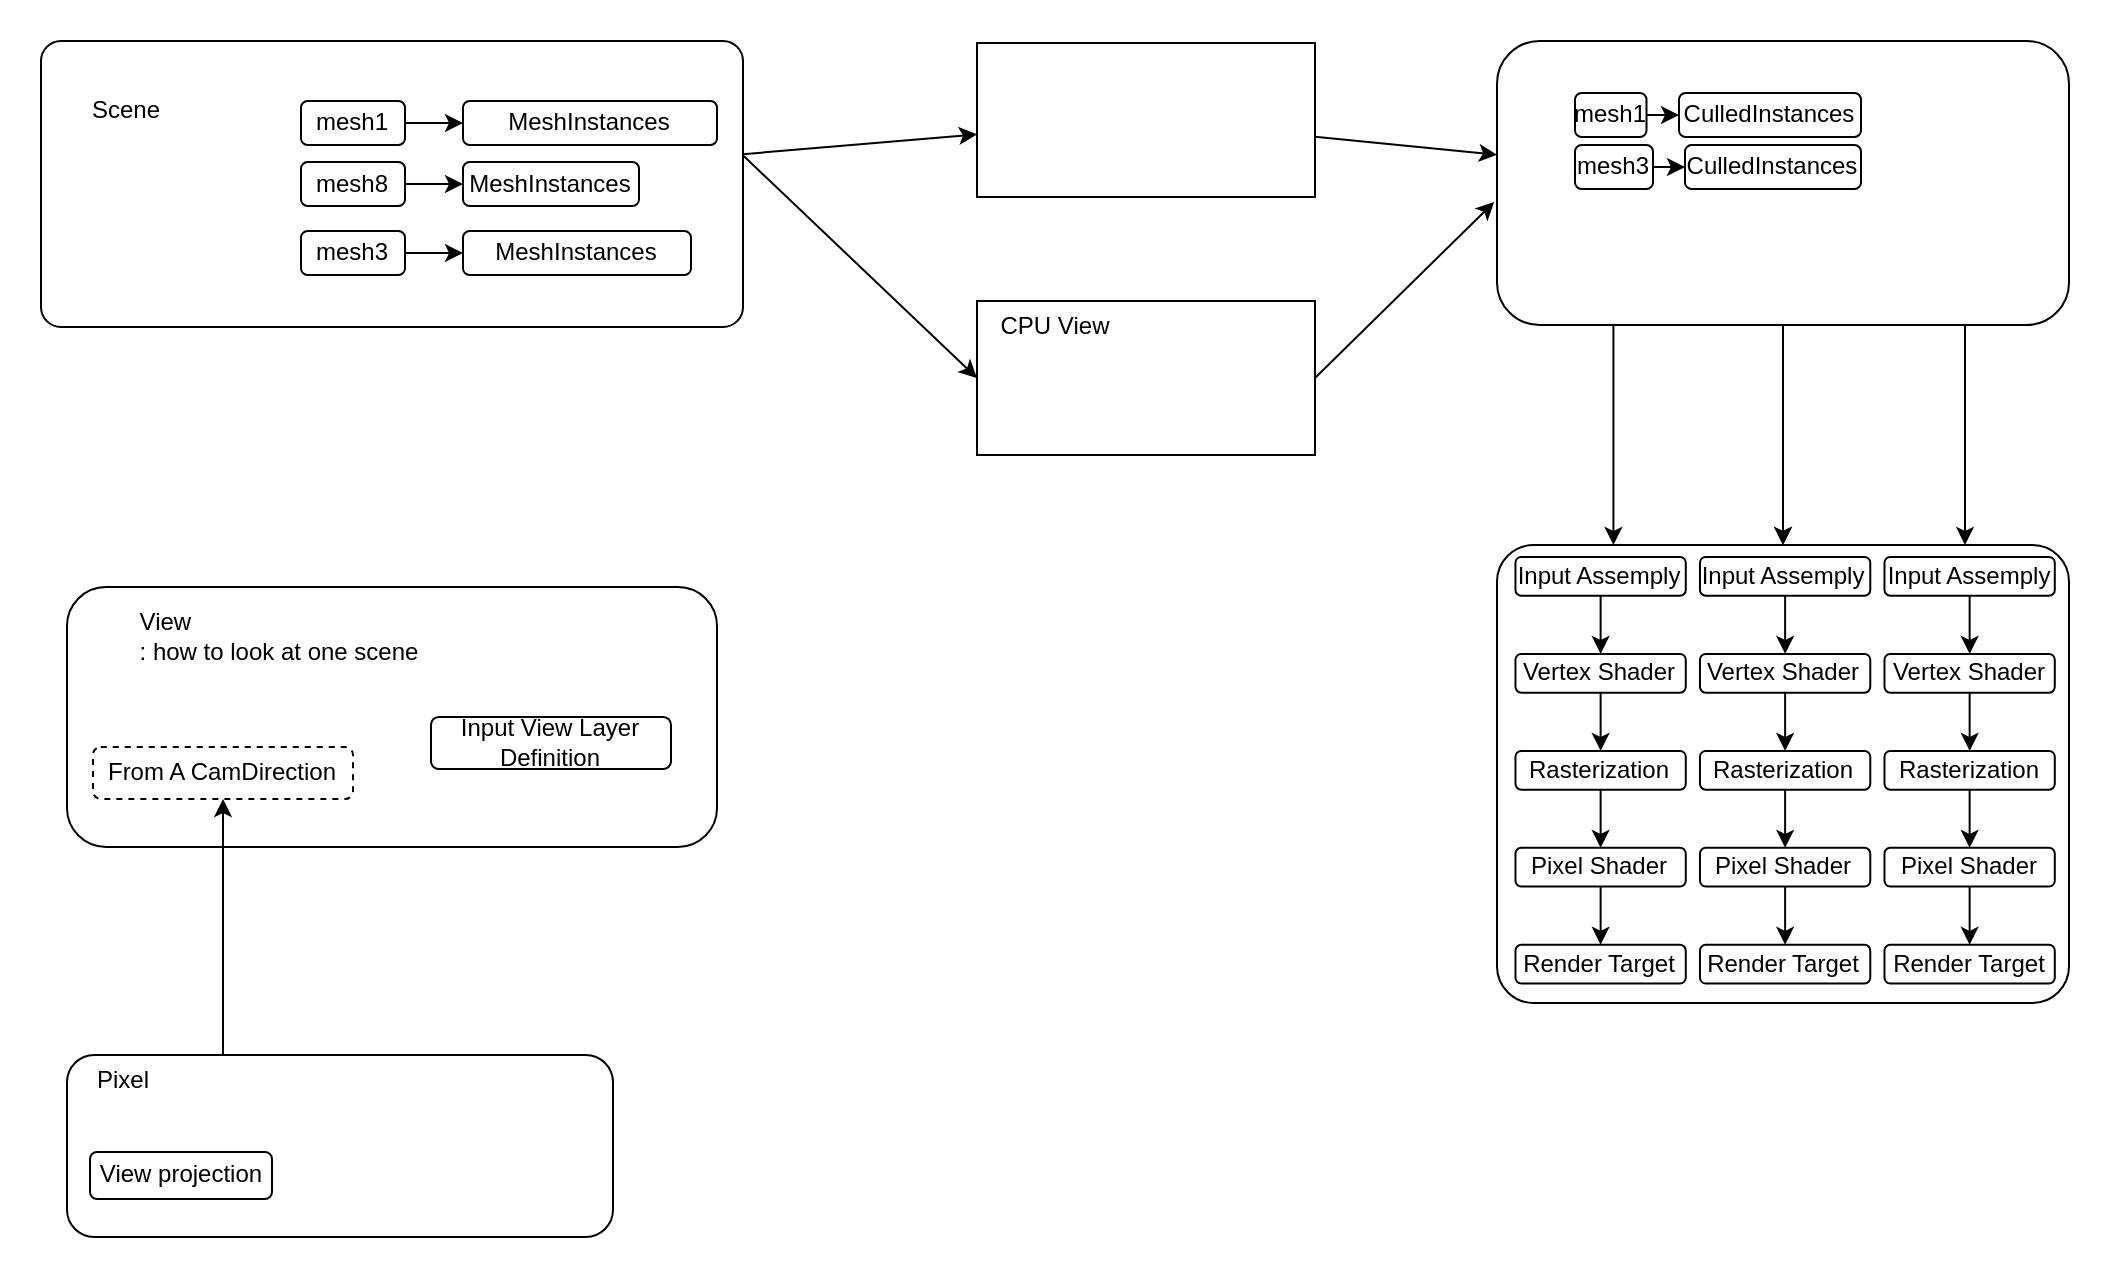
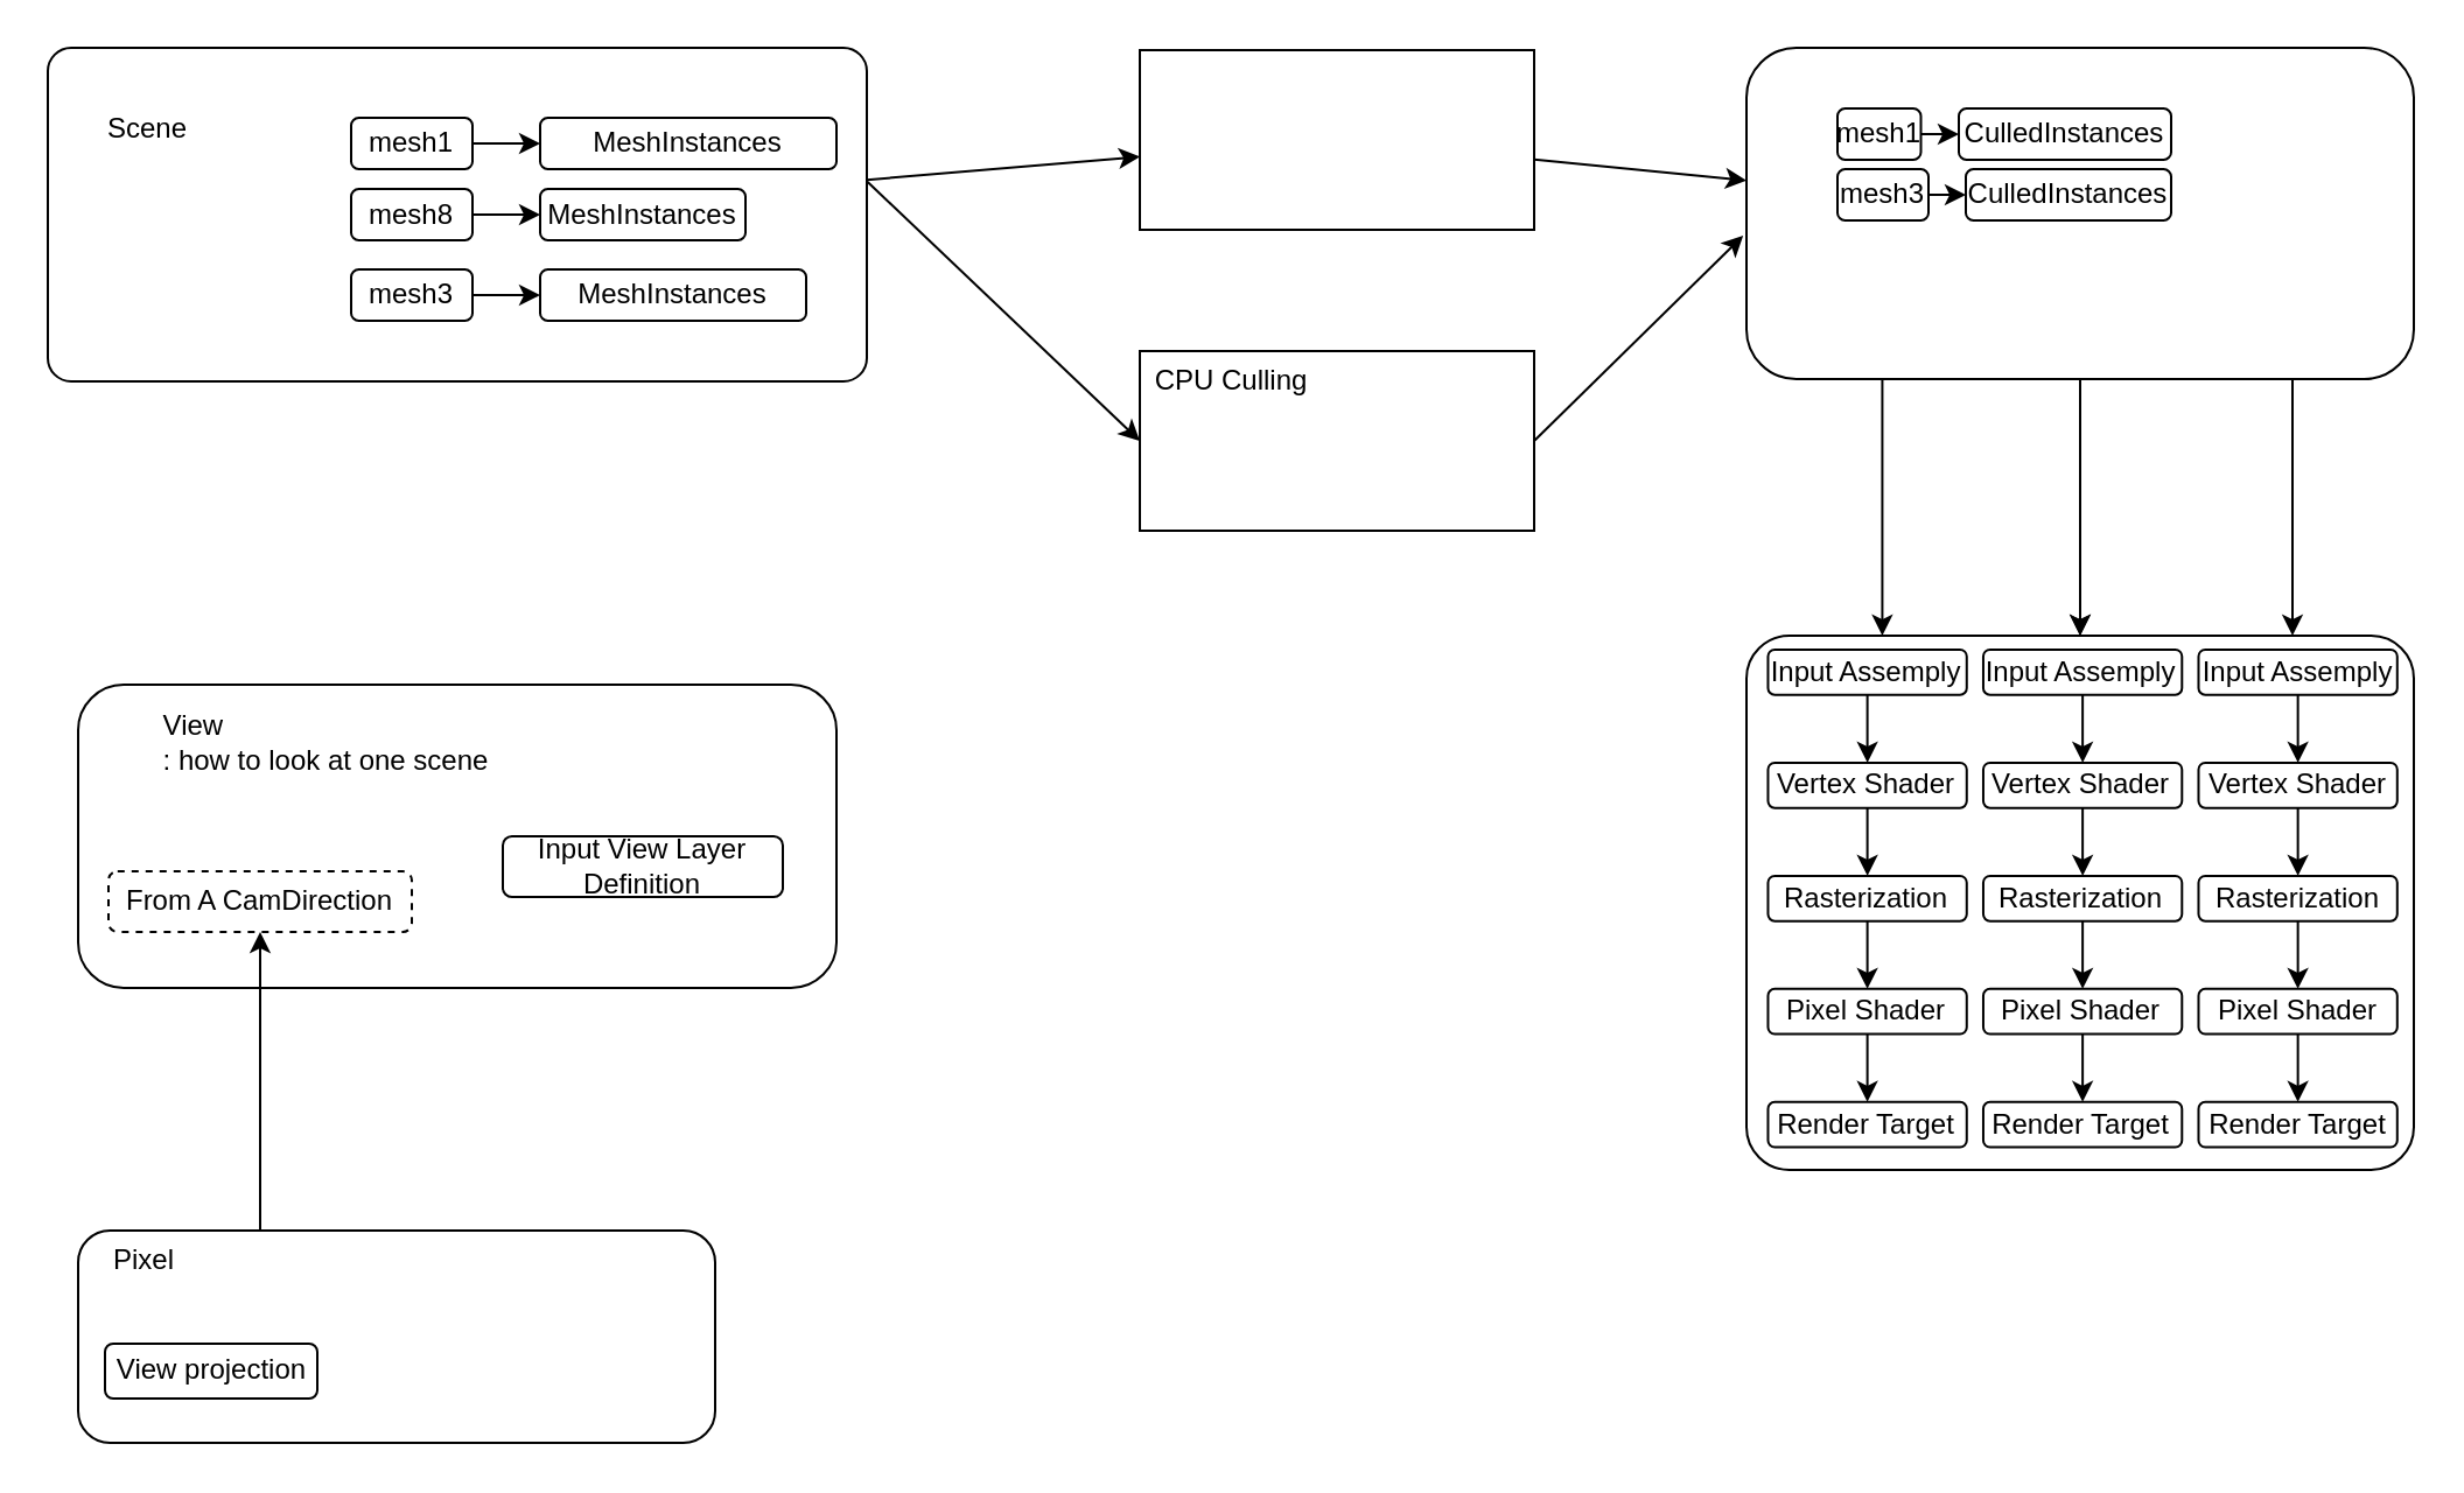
  <mxCell id="0" />
  <mxCell id="1" parent="0" />
  <mxCell id="2" value="" style="edgeStyle=none;rounded=1;html=1;" edge="1" parent="1" source="3" target="34"><mxGeometry relative="1" as="geometry" /></mxCell>
  <mxCell id="3" value="" style="rounded=1;whiteSpace=wrap;html=1;fillColor=none;arcSize=7;" vertex="1" parent="1"><mxGeometry x="20" y="20" width="351" height="143" as="geometry" /></mxCell>
  <mxCell id="4" value="Scene" style="text;html=1;strokeColor=none;fillColor=none;align=center;verticalAlign=middle;whiteSpace=wrap;rounded=1;" vertex="1" parent="1"><mxGeometry x="33" y="40" width="60" height="30" as="geometry" /></mxCell>
  <mxCell id="5" value="" style="rounded=1;whiteSpace=wrap;html=1;fillColor=default;" vertex="1" parent="1"><mxGeometry x="33" y="293" width="325" height="130" as="geometry" /></mxCell>
  <mxCell id="6" value="&lt;div style=&quot;text-align: left&quot;&gt;&lt;span&gt;View&lt;/span&gt;&lt;/div&gt;&lt;div style=&quot;text-align: left&quot;&gt;&lt;span&gt;: how to look at one scene&lt;/span&gt;&lt;/div&gt;" style="text;html=1;align=center;verticalAlign=middle;resizable=0;points=[];autosize=1;strokeColor=none;fillColor=none;rounded=1;" vertex="1" parent="1"><mxGeometry x="61" y="298" width="156" height="39" as="geometry" /></mxCell>
  <mxCell id="7" value="" style="rounded=1;whiteSpace=wrap;html=1;fillColor=default;" vertex="1" parent="1"><mxGeometry x="33" y="527" width="273" height="91" as="geometry" /></mxCell>
  <mxCell id="8" value="Pixel" style="text;html=1;align=center;verticalAlign=middle;resizable=0;points=[];autosize=1;strokeColor=none;fillColor=none;rounded=1;" vertex="1" parent="1"><mxGeometry x="28" y="527" width="65" height="26" as="geometry" /></mxCell>
  <mxCell id="9" value="View projection" style="rounded=1;whiteSpace=wrap;html=1;fillColor=default;" vertex="1" parent="1"><mxGeometry x="44.5" y="575.5" width="91" height="23.5" as="geometry" /></mxCell>
  <mxCell id="10" value="From A CamDirection" style="rounded=1;whiteSpace=wrap;html=1;fillColor=default;dashed=1;" vertex="1" parent="1"><mxGeometry x="46" y="373" width="130" height="26" as="geometry" /></mxCell>
  <mxCell id="11" value="" style="endArrow=classic;html=1;entryX=0.5;entryY=1;entryDx=0;entryDy=0;rounded=1;" edge="1" parent="1" target="10"><mxGeometry width="50" height="50" relative="1" as="geometry"><mxPoint x="111" y="527" as="sourcePoint" /><mxPoint x="148" y="475" as="targetPoint" /></mxGeometry></mxCell>
  <mxCell id="12" value="&lt;div&gt;&lt;span&gt;Input View Layer&lt;/span&gt;&lt;/div&gt;&lt;div&gt;&lt;span&gt;Definition&lt;/span&gt;&lt;/div&gt;" style="rounded=1;whiteSpace=wrap;html=1;fillColor=default;align=center;" vertex="1" parent="1"><mxGeometry x="215" y="358" width="120" height="26" as="geometry" /></mxCell>
  <mxCell id="13" value="MeshInstances" style="rounded=1;whiteSpace=wrap;html=1;fillColor=default;" vertex="1" parent="1"><mxGeometry x="231" y="80.5" width="88" height="22" as="geometry" /></mxCell>
  <mxCell id="14" value="MeshInstances" style="rounded=1;whiteSpace=wrap;html=1;fillColor=default;" vertex="1" parent="1"><mxGeometry x="231" y="115" width="114" height="22" as="geometry" /></mxCell>
  <mxCell id="15" value="" style="edgeStyle=none;html=1;rounded=1;" edge="1" parent="1" source="16" target="13"><mxGeometry relative="1" as="geometry" /></mxCell>
  <mxCell id="16" value="mesh8" style="rounded=1;whiteSpace=wrap;html=1;fillColor=default;" vertex="1" parent="1"><mxGeometry x="150" y="80.5" width="52" height="22" as="geometry" /></mxCell>
  <mxCell id="17" value="" style="edgeStyle=none;html=1;rounded=1;" edge="1" parent="1" source="18" target="14"><mxGeometry relative="1" as="geometry" /></mxCell>
  <mxCell id="18" value="mesh3" style="rounded=1;whiteSpace=wrap;html=1;fillColor=default;" vertex="1" parent="1"><mxGeometry x="150" y="115" width="52" height="22" as="geometry" /></mxCell>
  <mxCell id="19" value="" style="edgeStyle=none;rounded=1;html=1;" edge="1" parent="1" source="21" target="66"><mxGeometry relative="1" as="geometry" /></mxCell>
  <mxCell id="20" value="" style="edgeStyle=none;rounded=1;html=1;" edge="1" parent="1" source="21" target="66"><mxGeometry relative="1" as="geometry" /></mxCell>
  <mxCell id="21" value="" style="rounded=1;whiteSpace=wrap;html=1;fillColor=none;" vertex="1" parent="1"><mxGeometry x="748" y="20" width="286" height="142" as="geometry" /></mxCell>
  <mxCell id="22" value="" style="group;rounded=1;" vertex="1" connectable="0" parent="1"><mxGeometry x="150" y="50" width="208" height="22" as="geometry" /></mxCell>
  <mxCell id="23" value="MeshInstances" style="rounded=1;whiteSpace=wrap;html=1;fillColor=default;" vertex="1" parent="22"><mxGeometry x="81" width="127" height="22" as="geometry" /></mxCell>
  <mxCell id="24" style="edgeStyle=none;html=1;exitX=1;exitY=0.5;exitDx=0;exitDy=0;entryX=0;entryY=0.5;entryDx=0;entryDy=0;rounded=1;" edge="1" parent="22" source="25" target="23"><mxGeometry relative="1" as="geometry" /></mxCell>
  <mxCell id="25" value="mesh1" style="rounded=1;whiteSpace=wrap;html=1;fillColor=default;" vertex="1" parent="22"><mxGeometry width="52" height="22" as="geometry" /></mxCell>
  <mxCell id="26" value="" style="group;rounded=1;" vertex="1" connectable="0" parent="1"><mxGeometry x="787" y="46" width="143" height="22" as="geometry" /></mxCell>
  <mxCell id="27" value="CulledInstances" style="rounded=1;whiteSpace=wrap;html=1;fillColor=default;" vertex="1" parent="26"><mxGeometry x="52" width="91" height="22" as="geometry" /></mxCell>
  <mxCell id="28" style="edgeStyle=none;html=1;exitX=1;exitY=0.5;exitDx=0;exitDy=0;entryX=0;entryY=0.5;entryDx=0;entryDy=0;rounded=1;" edge="1" parent="26" source="29" target="27"><mxGeometry relative="1" as="geometry" /></mxCell>
  <mxCell id="29" value="mesh1" style="rounded=1;whiteSpace=wrap;html=1;fillColor=default;" vertex="1" parent="26"><mxGeometry width="35.75" height="22" as="geometry" /></mxCell>
  <mxCell id="30" value="CulledInstances" style="rounded=1;whiteSpace=wrap;html=1;fillColor=default;" vertex="1" parent="1"><mxGeometry x="842" y="72" width="88" height="22" as="geometry" /></mxCell>
  <mxCell id="31" value="" style="edgeStyle=none;html=1;rounded=1;" edge="1" parent="1" source="32" target="30"><mxGeometry relative="1" as="geometry" /></mxCell>
  <mxCell id="32" value="mesh3" style="rounded=1;whiteSpace=wrap;html=1;fillColor=default;" vertex="1" parent="1"><mxGeometry x="787" y="72" width="39" height="22" as="geometry" /></mxCell>
  <mxCell id="33" value="" style="edgeStyle=none;rounded=1;html=1;" edge="1" parent="1" source="34" target="21"><mxGeometry relative="1" as="geometry" /></mxCell>
  <mxCell id="34" value="" style="rounded=1;whiteSpace=wrap;html=1;fillColor=none;arcSize=0;" vertex="1" parent="1"><mxGeometry x="488" y="21" width="169" height="77" as="geometry" /></mxCell>
  <mxCell id="35" value="" style="group" vertex="1" connectable="0" parent="1"><mxGeometry x="748" y="272" width="286" height="229" as="geometry" /></mxCell>
  <mxCell id="36" value="" style="group;rounded=1;" vertex="1" connectable="0" parent="35"><mxGeometry x="9.226" y="5.967" width="85.161" height="213.336" as="geometry" /></mxCell>
  <mxCell id="37" value="Input Assemply" style="rounded=1;whiteSpace=wrap;html=1;" vertex="1" parent="36"><mxGeometry width="85.161" height="19.394" as="geometry" /></mxCell>
  <mxCell id="38" value="Vertex Shader" style="rounded=1;whiteSpace=wrap;html=1;" vertex="1" parent="36"><mxGeometry y="48.485" width="85.161" height="19.394" as="geometry" /></mxCell>
  <mxCell id="39" style="edgeStyle=none;html=1;exitX=0.5;exitY=1;exitDx=0;exitDy=0;entryX=0.5;entryY=0;entryDx=0;entryDy=0;rounded=1;" edge="1" parent="36" source="37" target="38"><mxGeometry relative="1" as="geometry" /></mxCell>
  <mxCell id="40" value="Rasterization" style="rounded=1;whiteSpace=wrap;html=1;" vertex="1" parent="36"><mxGeometry y="96.971" width="85.161" height="19.394" as="geometry" /></mxCell>
  <mxCell id="41" style="edgeStyle=none;html=1;exitX=0.5;exitY=1;exitDx=0;exitDy=0;rounded=1;" edge="1" parent="36" source="38" target="40"><mxGeometry relative="1" as="geometry" /></mxCell>
  <mxCell id="42" value="Pixel Shader" style="rounded=1;whiteSpace=wrap;html=1;" vertex="1" parent="36"><mxGeometry y="145.456" width="85.161" height="19.394" as="geometry" /></mxCell>
  <mxCell id="43" style="edgeStyle=none;html=1;exitX=0.5;exitY=1;exitDx=0;exitDy=0;entryX=0.5;entryY=0;entryDx=0;entryDy=0;rounded=1;" edge="1" parent="36" source="40" target="42"><mxGeometry relative="1" as="geometry" /></mxCell>
  <mxCell id="44" value="Render Target" style="rounded=1;whiteSpace=wrap;html=1;" vertex="1" parent="36"><mxGeometry y="193.941" width="85.161" height="19.394" as="geometry" /></mxCell>
  <mxCell id="45" style="edgeStyle=none;html=1;exitX=0.5;exitY=1;exitDx=0;exitDy=0;entryX=0.5;entryY=0;entryDx=0;entryDy=0;rounded=1;" edge="1" parent="36" source="42" target="44"><mxGeometry relative="1" as="geometry" /></mxCell>
  <mxCell id="46" value="" style="group;rounded=1;" vertex="1" connectable="0" parent="35"><mxGeometry x="101.484" y="5.967" width="85.161" height="213.336" as="geometry" /></mxCell>
  <mxCell id="47" value="Input Assemply" style="rounded=1;whiteSpace=wrap;html=1;" vertex="1" parent="46"><mxGeometry width="85.161" height="19.394" as="geometry" /></mxCell>
  <mxCell id="48" value="Vertex Shader" style="rounded=1;whiteSpace=wrap;html=1;" vertex="1" parent="46"><mxGeometry y="48.485" width="85.161" height="19.394" as="geometry" /></mxCell>
  <mxCell id="49" style="edgeStyle=none;html=1;exitX=0.5;exitY=1;exitDx=0;exitDy=0;entryX=0.5;entryY=0;entryDx=0;entryDy=0;rounded=1;" edge="1" parent="46" source="47" target="48"><mxGeometry relative="1" as="geometry" /></mxCell>
  <mxCell id="50" value="Rasterization" style="rounded=1;whiteSpace=wrap;html=1;" vertex="1" parent="46"><mxGeometry y="96.971" width="85.161" height="19.394" as="geometry" /></mxCell>
  <mxCell id="51" style="edgeStyle=none;html=1;exitX=0.5;exitY=1;exitDx=0;exitDy=0;rounded=1;" edge="1" parent="46" source="48" target="50"><mxGeometry relative="1" as="geometry" /></mxCell>
  <mxCell id="52" value="Pixel Shader" style="rounded=1;whiteSpace=wrap;html=1;" vertex="1" parent="46"><mxGeometry y="145.456" width="85.161" height="19.394" as="geometry" /></mxCell>
  <mxCell id="53" style="edgeStyle=none;html=1;exitX=0.5;exitY=1;exitDx=0;exitDy=0;entryX=0.5;entryY=0;entryDx=0;entryDy=0;rounded=1;" edge="1" parent="46" source="50" target="52"><mxGeometry relative="1" as="geometry" /></mxCell>
  <mxCell id="54" value="Render Target" style="rounded=1;whiteSpace=wrap;html=1;" vertex="1" parent="46"><mxGeometry y="193.941" width="85.161" height="19.394" as="geometry" /></mxCell>
  <mxCell id="55" style="edgeStyle=none;html=1;exitX=0.5;exitY=1;exitDx=0;exitDy=0;entryX=0.5;entryY=0;entryDx=0;entryDy=0;rounded=1;" edge="1" parent="46" source="52" target="54"><mxGeometry relative="1" as="geometry" /></mxCell>
  <mxCell id="56" value="" style="group;rounded=1;" vertex="1" connectable="0" parent="35"><mxGeometry x="193.742" y="5.967" width="85.161" height="213.336" as="geometry" /></mxCell>
  <mxCell id="57" value="Input Assemply" style="rounded=1;whiteSpace=wrap;html=1;" vertex="1" parent="56"><mxGeometry width="85.161" height="19.394" as="geometry" /></mxCell>
  <mxCell id="58" value="Vertex Shader" style="rounded=1;whiteSpace=wrap;html=1;" vertex="1" parent="56"><mxGeometry y="48.485" width="85.161" height="19.394" as="geometry" /></mxCell>
  <mxCell id="59" style="edgeStyle=none;html=1;exitX=0.5;exitY=1;exitDx=0;exitDy=0;entryX=0.5;entryY=0;entryDx=0;entryDy=0;rounded=1;" edge="1" parent="56" source="57" target="58"><mxGeometry relative="1" as="geometry" /></mxCell>
  <mxCell id="60" value="Rasterization" style="rounded=1;whiteSpace=wrap;html=1;" vertex="1" parent="56"><mxGeometry y="96.971" width="85.161" height="19.394" as="geometry" /></mxCell>
  <mxCell id="61" style="edgeStyle=none;html=1;exitX=0.5;exitY=1;exitDx=0;exitDy=0;rounded=1;" edge="1" parent="56" source="58" target="60"><mxGeometry relative="1" as="geometry" /></mxCell>
  <mxCell id="62" value="Pixel Shader" style="rounded=1;whiteSpace=wrap;html=1;" vertex="1" parent="56"><mxGeometry y="145.456" width="85.161" height="19.394" as="geometry" /></mxCell>
  <mxCell id="63" style="edgeStyle=none;html=1;exitX=0.5;exitY=1;exitDx=0;exitDy=0;entryX=0.5;entryY=0;entryDx=0;entryDy=0;rounded=1;" edge="1" parent="56" source="60" target="62"><mxGeometry relative="1" as="geometry" /></mxCell>
  <mxCell id="64" value="Render Target" style="rounded=1;whiteSpace=wrap;html=1;" vertex="1" parent="56"><mxGeometry y="193.941" width="85.161" height="19.394" as="geometry" /></mxCell>
  <mxCell id="65" style="edgeStyle=none;html=1;exitX=0.5;exitY=1;exitDx=0;exitDy=0;entryX=0.5;entryY=0;entryDx=0;entryDy=0;rounded=1;" edge="1" parent="56" source="62" target="64"><mxGeometry relative="1" as="geometry" /></mxCell>
  <mxCell id="66" value="" style="rounded=1;whiteSpace=wrap;html=1;fillColor=none;arcSize=8;" vertex="1" parent="35"><mxGeometry width="286" height="229" as="geometry" /></mxCell>
  <mxCell id="67" value="" style="edgeStyle=none;rounded=1;html=1;" edge="1" parent="1"><mxGeometry relative="1" as="geometry"><mxPoint x="806.21" y="162" as="sourcePoint" /><mxPoint x="806.21" y="272" as="targetPoint" /></mxGeometry></mxCell>
  <mxCell id="68" value="" style="edgeStyle=none;rounded=1;html=1;" edge="1" parent="1"><mxGeometry relative="1" as="geometry"><mxPoint x="982" y="162" as="sourcePoint" /><mxPoint x="982" y="272" as="targetPoint" /></mxGeometry></mxCell>
  <mxCell id="69" value="" style="rounded=1;whiteSpace=wrap;html=1;fillColor=none;arcSize=0;" vertex="1" parent="1"><mxGeometry x="488" y="150" width="169" height="77" as="geometry" /></mxCell>
- <mxCell id="70" value="CPU View" style="text;html=1;align=center;verticalAlign=middle;resizable=0;points=[];autosize=1;strokeColor=none;fillColor=none;" vertex="1" parent="1"><mxGeometry x="481.5" y="150" width="91" height="26" as="geometry" /></mxCell>
+ <mxCell id="70" value="CPU Culling" style="text;html=1;align=center;verticalAlign=middle;resizable=0;points=[];autosize=1;strokeColor=none;fillColor=none;" vertex="1" parent="1"><mxGeometry x="481.5" y="150" width="91" height="26" as="geometry" /></mxCell>
  <mxCell id="71" value="" style="edgeStyle=none;rounded=1;html=1;exitX=1.001;exitY=0.402;exitDx=0;exitDy=0;entryX=0;entryY=0.5;entryDx=0;entryDy=0;exitPerimeter=0;" edge="1" parent="1" source="3" target="69"><mxGeometry relative="1" as="geometry"><mxPoint x="384" y="89.603" as="sourcePoint" /><mxPoint x="501" y="79.672" as="targetPoint" /></mxGeometry></mxCell>
  <mxCell id="72" value="" style="edgeStyle=none;rounded=1;html=1;exitX=1;exitY=0.5;exitDx=0;exitDy=0;entryX=-0.005;entryY=0.567;entryDx=0;entryDy=0;entryPerimeter=0;" edge="1" parent="1" source="69" target="21"><mxGeometry relative="1" as="geometry"><mxPoint x="670" y="80.857" as="sourcePoint" /><mxPoint x="761" y="89.857" as="targetPoint" /></mxGeometry></mxCell>
